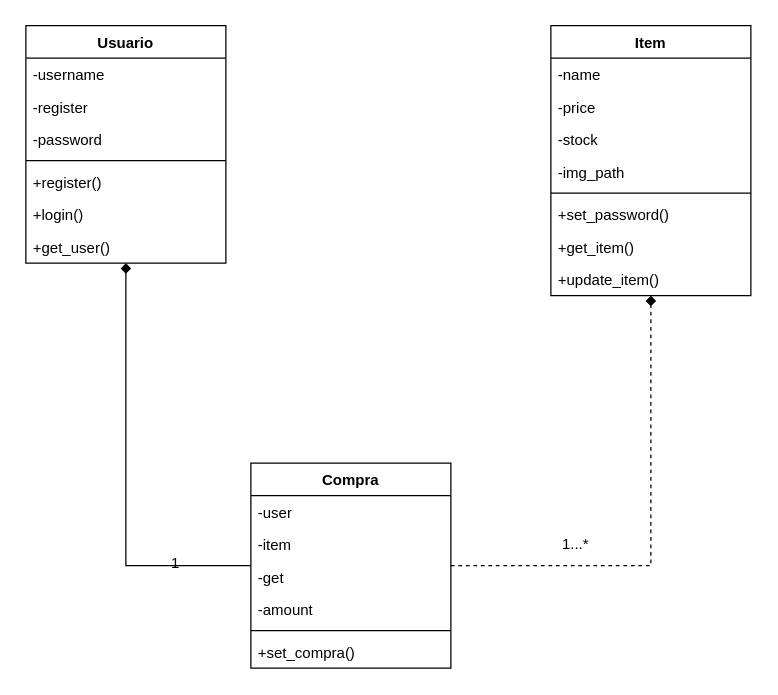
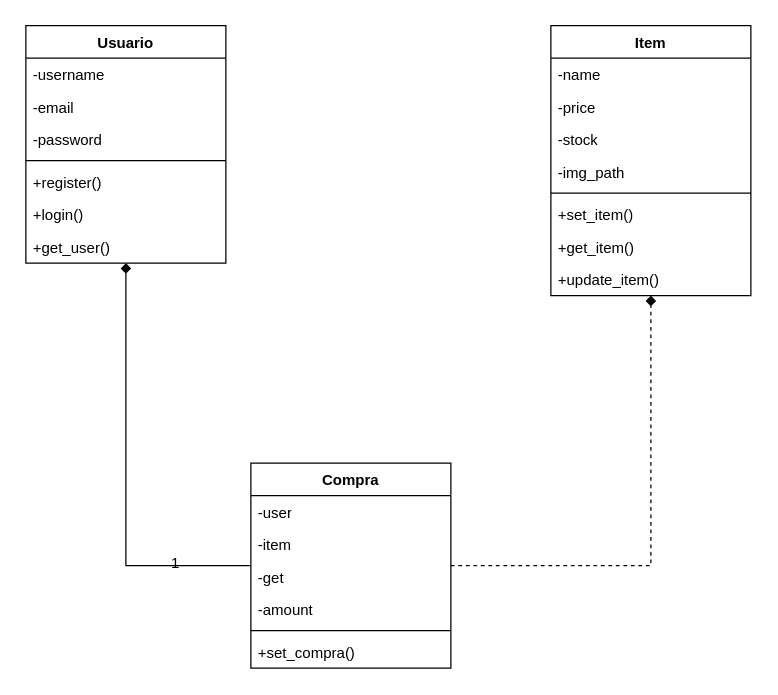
  <mxCell id="0" />
  <mxCell id="1" parent="0" />
  <mxCell id="2" value="Usuario" style="swimlane;fontStyle=1;align=center;verticalAlign=top;childLayout=stackLayout;horizontal=1;startSize=26;horizontalStack=0;resizeParent=1;resizeParentMax=0;resizeLast=0;collapsible=1;marginBottom=0;whiteSpace=wrap;html=1;" vertex="1" parent="1"><mxGeometry x="20" y="20" width="160" height="190" as="geometry" /></mxCell>
  <mxCell id="3" value="-username" style="text;strokeColor=none;fillColor=none;align=left;verticalAlign=top;spacingLeft=4;spacingRight=4;overflow=hidden;rotatable=0;points=[[0,0.5],[1,0.5]];portConstraint=eastwest;whiteSpace=wrap;html=1;" vertex="1" parent="2"><mxGeometry y="26" width="160" height="26" as="geometry" /></mxCell>
- <mxCell id="4" value="-register" style="text;strokeColor=none;fillColor=none;align=left;verticalAlign=top;spacingLeft=4;spacingRight=4;overflow=hidden;rotatable=0;points=[[0,0.5],[1,0.5]];portConstraint=eastwest;whiteSpace=wrap;html=1;" vertex="1" parent="2"><mxGeometry y="52" width="160" height="26" as="geometry" /></mxCell>
+ <mxCell id="4" value="-email" style="text;strokeColor=none;fillColor=none;align=left;verticalAlign=top;spacingLeft=4;spacingRight=4;overflow=hidden;rotatable=0;points=[[0,0.5],[1,0.5]];portConstraint=eastwest;whiteSpace=wrap;html=1;" vertex="1" parent="2"><mxGeometry y="52" width="160" height="26" as="geometry" /></mxCell>
  <mxCell id="5" value="-password" style="text;strokeColor=none;fillColor=none;align=left;verticalAlign=top;spacingLeft=4;spacingRight=4;overflow=hidden;rotatable=0;points=[[0,0.5],[1,0.5]];portConstraint=eastwest;whiteSpace=wrap;html=1;" vertex="1" parent="2"><mxGeometry y="78" width="160" height="26" as="geometry" /></mxCell>
  <mxCell id="6" value="" style="line;strokeWidth=1;fillColor=none;align=left;verticalAlign=middle;spacingTop=-1;spacingLeft=3;spacingRight=3;rotatable=0;labelPosition=right;points=[];portConstraint=eastwest;strokeColor=inherit;" vertex="1" parent="2"><mxGeometry y="104" width="160" height="8" as="geometry" /></mxCell>
  <mxCell id="7" value="+register()&lt;br&gt;" style="text;strokeColor=none;fillColor=none;align=left;verticalAlign=top;spacingLeft=4;spacingRight=4;overflow=hidden;rotatable=0;points=[[0,0.5],[1,0.5]];portConstraint=eastwest;whiteSpace=wrap;html=1;" vertex="1" parent="2"><mxGeometry y="112" width="160" height="26" as="geometry" /></mxCell>
  <mxCell id="8" value="+login()" style="text;strokeColor=none;fillColor=none;align=left;verticalAlign=top;spacingLeft=4;spacingRight=4;overflow=hidden;rotatable=0;points=[[0,0.5],[1,0.5]];portConstraint=eastwest;whiteSpace=wrap;html=1;" vertex="1" parent="2"><mxGeometry y="138" width="160" height="26" as="geometry" /></mxCell>
  <mxCell id="9" value="+get_user()" style="text;strokeColor=none;fillColor=none;align=left;verticalAlign=top;spacingLeft=4;spacingRight=4;overflow=hidden;rotatable=0;points=[[0,0.5],[1,0.5]];portConstraint=eastwest;whiteSpace=wrap;html=1;" vertex="1" parent="2"><mxGeometry y="164" width="160" height="26" as="geometry" /></mxCell>
  <mxCell id="10" value="Item" style="swimlane;fontStyle=1;align=center;verticalAlign=top;childLayout=stackLayout;horizontal=1;startSize=26;horizontalStack=0;resizeParent=1;resizeParentMax=0;resizeLast=0;collapsible=1;marginBottom=0;whiteSpace=wrap;html=1;" vertex="1" parent="1"><mxGeometry x="440" y="20" width="160" height="216" as="geometry" /></mxCell>
  <mxCell id="11" value="-name" style="text;strokeColor=none;fillColor=none;align=left;verticalAlign=top;spacingLeft=4;spacingRight=4;overflow=hidden;rotatable=0;points=[[0,0.5],[1,0.5]];portConstraint=eastwest;whiteSpace=wrap;html=1;" vertex="1" parent="10"><mxGeometry y="26" width="160" height="26" as="geometry" /></mxCell>
  <mxCell id="12" value="-price" style="text;strokeColor=none;fillColor=none;align=left;verticalAlign=top;spacingLeft=4;spacingRight=4;overflow=hidden;rotatable=0;points=[[0,0.5],[1,0.5]];portConstraint=eastwest;whiteSpace=wrap;html=1;" vertex="1" parent="10"><mxGeometry y="52" width="160" height="26" as="geometry" /></mxCell>
  <mxCell id="13" value="-stock" style="text;strokeColor=none;fillColor=none;align=left;verticalAlign=top;spacingLeft=4;spacingRight=4;overflow=hidden;rotatable=0;points=[[0,0.5],[1,0.5]];portConstraint=eastwest;whiteSpace=wrap;html=1;" vertex="1" parent="10"><mxGeometry y="78" width="160" height="26" as="geometry" /></mxCell>
  <mxCell id="14" value="-img_path" style="text;strokeColor=none;fillColor=none;align=left;verticalAlign=top;spacingLeft=4;spacingRight=4;overflow=hidden;rotatable=0;points=[[0,0.5],[1,0.5]];portConstraint=eastwest;whiteSpace=wrap;html=1;" vertex="1" parent="10"><mxGeometry y="104" width="160" height="26" as="geometry" /></mxCell>
  <mxCell id="15" value="" style="line;strokeWidth=1;fillColor=none;align=left;verticalAlign=middle;spacingTop=-1;spacingLeft=3;spacingRight=3;rotatable=0;labelPosition=right;points=[];portConstraint=eastwest;strokeColor=inherit;" vertex="1" parent="10"><mxGeometry y="130" width="160" height="8" as="geometry" /></mxCell>
- <mxCell id="16" value="+set_password()" style="text;strokeColor=none;fillColor=none;align=left;verticalAlign=top;spacingLeft=4;spacingRight=4;overflow=hidden;rotatable=0;points=[[0,0.5],[1,0.5]];portConstraint=eastwest;whiteSpace=wrap;html=1;" vertex="1" parent="10"><mxGeometry y="138" width="160" height="26" as="geometry" /></mxCell>
+ <mxCell id="16" value="+set_item()" style="text;strokeColor=none;fillColor=none;align=left;verticalAlign=top;spacingLeft=4;spacingRight=4;overflow=hidden;rotatable=0;points=[[0,0.5],[1,0.5]];portConstraint=eastwest;whiteSpace=wrap;html=1;" vertex="1" parent="10"><mxGeometry y="138" width="160" height="26" as="geometry" /></mxCell>
  <mxCell id="17" value="+get_item()" style="text;strokeColor=none;fillColor=none;align=left;verticalAlign=top;spacingLeft=4;spacingRight=4;overflow=hidden;rotatable=0;points=[[0,0.5],[1,0.5]];portConstraint=eastwest;whiteSpace=wrap;html=1;" vertex="1" parent="10"><mxGeometry y="164" width="160" height="26" as="geometry" /></mxCell>
  <mxCell id="18" value="+update_item()" style="text;strokeColor=none;fillColor=none;align=left;verticalAlign=top;spacingLeft=4;spacingRight=4;overflow=hidden;rotatable=0;points=[[0,0.5],[1,0.5]];portConstraint=eastwest;whiteSpace=wrap;html=1;" vertex="1" parent="10"><mxGeometry y="190" width="160" height="26" as="geometry" /></mxCell>
  <mxCell id="19" style="edgeStyle=orthogonalEdgeStyle;rounded=0;orthogonalLoop=1;jettySize=auto;html=1;endArrow=diamond;endFill=1;" edge="1" parent="1" source="21" target="2"><mxGeometry relative="1" as="geometry" /></mxCell>
  <mxCell id="20" style="edgeStyle=orthogonalEdgeStyle;rounded=0;orthogonalLoop=1;jettySize=auto;html=1;endArrow=diamond;endFill=1;dashed=1;" edge="1" parent="1" source="21" target="10"><mxGeometry relative="1" as="geometry" /></mxCell>
  <mxCell id="21" value="Compra" style="swimlane;fontStyle=1;align=center;verticalAlign=top;childLayout=stackLayout;horizontal=1;startSize=26;horizontalStack=0;resizeParent=1;resizeParentMax=0;resizeLast=0;collapsible=1;marginBottom=0;whiteSpace=wrap;html=1;" vertex="1" parent="1"><mxGeometry x="200" y="370" width="160" height="164" as="geometry" /></mxCell>
  <mxCell id="22" value="-user" style="text;strokeColor=none;fillColor=none;align=left;verticalAlign=top;spacingLeft=4;spacingRight=4;overflow=hidden;rotatable=0;points=[[0,0.5],[1,0.5]];portConstraint=eastwest;whiteSpace=wrap;html=1;" vertex="1" parent="21"><mxGeometry y="26" width="160" height="26" as="geometry" /></mxCell>
  <mxCell id="23" value="-item" style="text;strokeColor=none;fillColor=none;align=left;verticalAlign=top;spacingLeft=4;spacingRight=4;overflow=hidden;rotatable=0;points=[[0,0.5],[1,0.5]];portConstraint=eastwest;whiteSpace=wrap;html=1;" vertex="1" parent="21"><mxGeometry y="52" width="160" height="26" as="geometry" /></mxCell>
  <mxCell id="24" value="-get" style="text;strokeColor=none;fillColor=none;align=left;verticalAlign=top;spacingLeft=4;spacingRight=4;overflow=hidden;rotatable=0;points=[[0,0.5],[1,0.5]];portConstraint=eastwest;whiteSpace=wrap;html=1;" vertex="1" parent="21"><mxGeometry y="78" width="160" height="26" as="geometry" /></mxCell>
  <mxCell id="25" value="-amount" style="text;strokeColor=none;fillColor=none;align=left;verticalAlign=top;spacingLeft=4;spacingRight=4;overflow=hidden;rotatable=0;points=[[0,0.5],[1,0.5]];portConstraint=eastwest;whiteSpace=wrap;html=1;" vertex="1" parent="21"><mxGeometry y="104" width="160" height="26" as="geometry" /></mxCell>
  <mxCell id="26" value="" style="line;strokeWidth=1;fillColor=none;align=left;verticalAlign=middle;spacingTop=-1;spacingLeft=3;spacingRight=3;rotatable=0;labelPosition=right;points=[];portConstraint=eastwest;strokeColor=inherit;" vertex="1" parent="21"><mxGeometry y="130" width="160" height="8" as="geometry" /></mxCell>
  <mxCell id="27" value="+set_compra()" style="text;strokeColor=none;fillColor=none;align=left;verticalAlign=top;spacingLeft=4;spacingRight=4;overflow=hidden;rotatable=0;points=[[0,0.5],[1,0.5]];portConstraint=eastwest;whiteSpace=wrap;html=1;" vertex="1" parent="21"><mxGeometry y="138" width="160" height="26" as="geometry" /></mxCell>
  <mxCell id="28" value="1" style="text;html=1;strokeColor=none;fillColor=none;align=center;verticalAlign=middle;whiteSpace=wrap;rounded=0;" vertex="1" parent="1"><mxGeometry x="110" y="435" width="60" height="30" as="geometry" /></mxCell>
- <mxCell id="29" value="1...*" style="text;html=1;strokeColor=none;fillColor=none;align=center;verticalAlign=middle;whiteSpace=wrap;rounded=0;" vertex="1" parent="1"><mxGeometry x="430" y="420" width="60" height="30" as="geometry" /></mxCell>
